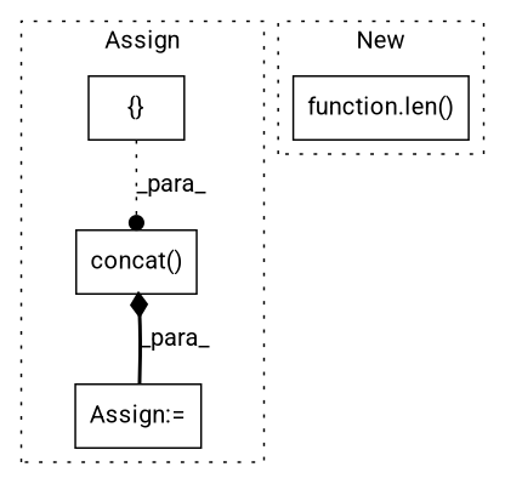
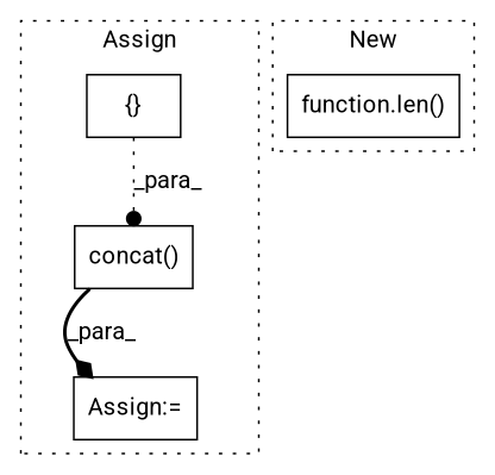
  digraph {
    fontname=Roboto
    node [a=75 fontname=Roboto shape=box]
    edge [fontname=Roboto]
    n1 [l="10,9" label="concat()" s="3645,3680"]
    n2 [a=59 l="1,0" label="{}" s="3655,3679"]
    n3 [a=68 l=3 label="Assign:=" s=3642]
    n4 [l="4,1" label="function.len()" s="3079,3089"]
    subgraph cluster_1 {
      label=Assign
      style=dotted
      n1
      n2
      n3
    }
    subgraph cluster_2 {
      label=New
      style=dotted
      n4
    }
-   n3 -> n1 [arrowhead=diamond label=_para_ style=bold]
+   n1 -> n3 [arrowhead=diamond label=_para_ style=bold]
    n2 -> n1 [arrowhead=dot label=_para_ style=dotted]
  }
